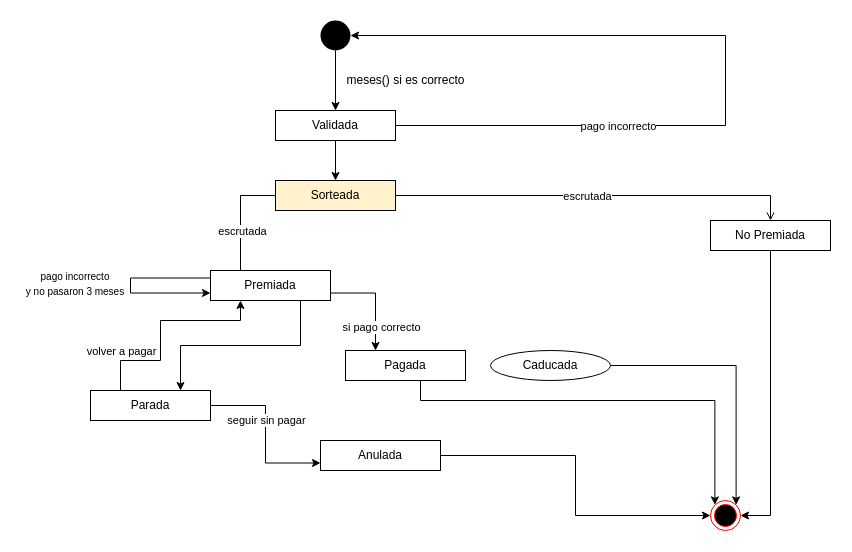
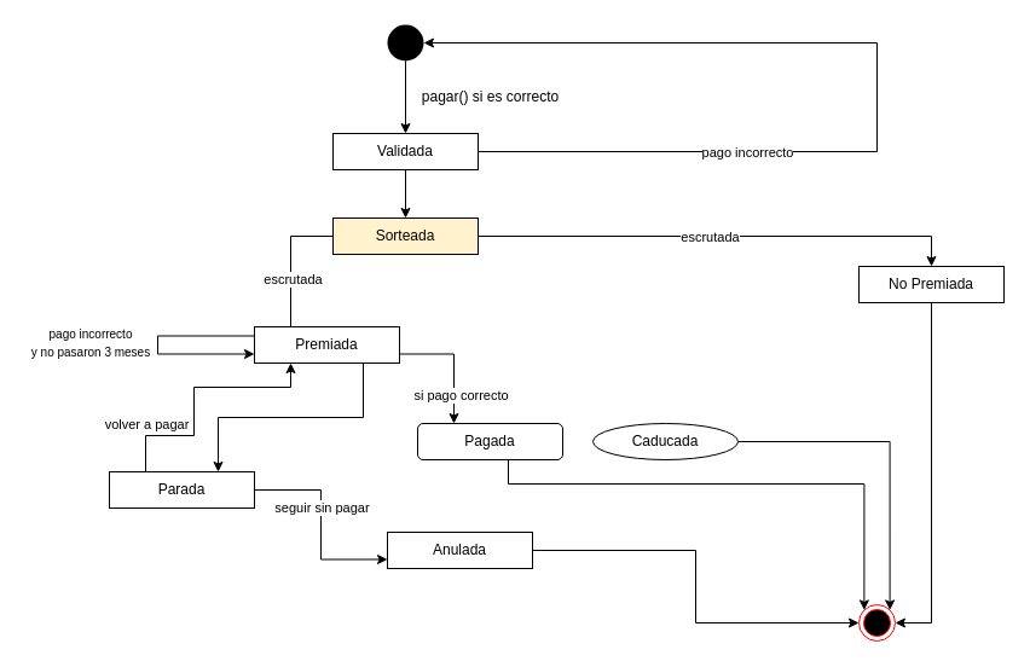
  <mxCell id="0" />
  <mxCell id="1" parent="0" />
  <mxCell id="2" value="" style="ellipse;html=1;shape=endState;fillColor=#000000;strokeColor=#ff0000;" parent="1" vertex="1"><mxGeometry x="710" y="500" width="30" height="30" as="geometry" /></mxCell>
  <mxCell id="3" style="edgeStyle=orthogonalEdgeStyle;rounded=0;orthogonalLoop=1;jettySize=auto;html=1;" parent="1" source="4" target="8" edge="1"><mxGeometry relative="1" as="geometry" /></mxCell>
  <mxCell id="4" value="" style="ellipse;fillColor=#000000;strokeColor=none;" parent="1" vertex="1"><mxGeometry x="320" y="20" width="30" height="30" as="geometry" /></mxCell>
  <mxCell id="5" style="edgeStyle=orthogonalEdgeStyle;rounded=0;orthogonalLoop=1;jettySize=auto;html=1;entryX=0.5;entryY=0;entryDx=0;entryDy=0;" parent="1" source="8" target="14" edge="1"><mxGeometry relative="1" as="geometry" /></mxCell>
  <mxCell id="6" style="edgeStyle=orthogonalEdgeStyle;rounded=0;orthogonalLoop=1;jettySize=auto;html=1;entryX=1;entryY=0.5;entryDx=0;entryDy=0;" parent="1" source="8" target="4" edge="1"><mxGeometry relative="1" as="geometry"><Array as="points"><mxPoint x="725" y="125" /><mxPoint x="725" y="35" /></Array></mxGeometry></mxCell>
  <mxCell id="7" value="pago incorrecto" style="edgeLabel;html=1;align=center;verticalAlign=middle;resizable=0;points=[];" parent="6" vertex="1" connectable="0"><mxGeometry x="-0.441" y="-2" relative="1" as="geometry"><mxPoint y="-2" as="offset" /></mxGeometry></mxCell>
  <mxCell id="8" value="&lt;div&gt;Validada&lt;/div&gt;" style="rounded=0;whiteSpace=wrap;html=1;" parent="1" vertex="1"><mxGeometry x="275" y="110" width="120" height="30" as="geometry" /></mxCell>
- <mxCell id="9" value="&lt;div&gt;meses() si es correcto&lt;/div&gt;" style="text;html=1;align=center;verticalAlign=middle;resizable=0;points=[];autosize=1;" parent="1" vertex="1"><mxGeometry x="340" y="70" width="130" height="20" as="geometry" /></mxCell>
- <mxCell id="10" style="edgeStyle=orthogonalEdgeStyle;rounded=0;orthogonalLoop=1;jettySize=auto;html=1;entryX=0.5;entryY=0;entryDx=0;entryDy=0;endArrow=open;" parent="1" source="14" target="20" edge="1"><mxGeometry relative="1" as="geometry" /></mxCell>
+ <mxCell id="9" value="&lt;div&gt;pagar() si es correcto&lt;/div&gt;" style="text;html=1;align=center;verticalAlign=middle;resizable=0;points=[];autosize=1;" parent="1" vertex="1"><mxGeometry x="340" y="70" width="130" height="20" as="geometry" /></mxCell>
+ <mxCell id="10" style="edgeStyle=orthogonalEdgeStyle;rounded=0;orthogonalLoop=1;jettySize=auto;html=1;entryX=0.5;entryY=0;entryDx=0;entryDy=0;" parent="1" source="14" target="20" edge="1"><mxGeometry relative="1" as="geometry" /></mxCell>
  <mxCell id="11" value="escrutada" style="edgeLabel;html=1;align=center;verticalAlign=middle;resizable=0;points=[];" parent="10" vertex="1" connectable="0"><mxGeometry x="-0.047" y="-4" relative="1" as="geometry"><mxPoint y="-4" as="offset" /></mxGeometry></mxCell>
  <mxCell id="12" style="edgeStyle=orthogonalEdgeStyle;rounded=0;orthogonalLoop=1;jettySize=auto;html=1;entryX=0.25;entryY=0;entryDx=0;entryDy=0;exitX=0;exitY=0.5;exitDx=0;exitDy=0;endArrow=none;" parent="1" source="14" target="18" edge="1"><mxGeometry relative="1" as="geometry" /></mxCell>
  <mxCell id="13" value="escrutada" style="edgeLabel;html=1;align=center;verticalAlign=middle;resizable=0;points=[];" parent="12" vertex="1" connectable="0"><mxGeometry x="0.073" y="1" relative="1" as="geometry"><mxPoint y="11" as="offset" /></mxGeometry></mxCell>
  <mxCell id="14" value="Sorteada" style="rounded=0;whiteSpace=wrap;html=1;fillColor=#fff2cc;" parent="1" vertex="1"><mxGeometry x="275" y="180" width="120" height="30" as="geometry" /></mxCell>
  <mxCell id="15" style="edgeStyle=orthogonalEdgeStyle;rounded=0;orthogonalLoop=1;jettySize=auto;html=1;entryX=0.25;entryY=0;entryDx=0;entryDy=0;exitX=1;exitY=0.75;exitDx=0;exitDy=0;" parent="1" source="18" target="22" edge="1"><mxGeometry relative="1" as="geometry" /></mxCell>
  <mxCell id="16" value="si pago correcto" style="edgeLabel;html=1;align=center;verticalAlign=middle;resizable=0;points=[];" parent="15" vertex="1" connectable="0"><mxGeometry x="0.2" relative="1" as="geometry"><mxPoint x="5" y="16.5" as="offset" /></mxGeometry></mxCell>
  <mxCell id="17" style="edgeStyle=orthogonalEdgeStyle;rounded=0;orthogonalLoop=1;jettySize=auto;html=1;exitX=0.75;exitY=1;exitDx=0;exitDy=0;entryX=0.75;entryY=0;entryDx=0;entryDy=0;fontSize=10;" edge="1" parent="1" source="18" target="29"><mxGeometry relative="1" as="geometry" /></mxCell>
  <mxCell id="18" value="Premiada" style="rounded=0;whiteSpace=wrap;html=1;" parent="1" vertex="1"><mxGeometry x="210" y="270" width="120" height="30" as="geometry" /></mxCell>
  <mxCell id="19" style="edgeStyle=orthogonalEdgeStyle;rounded=0;orthogonalLoop=1;jettySize=auto;html=1;entryX=1;entryY=0.5;entryDx=0;entryDy=0;exitX=1;exitY=1;exitDx=0;exitDy=0;" parent="1" source="20" target="2" edge="1"><mxGeometry relative="1" as="geometry"><Array as="points"><mxPoint x="770" y="250" /><mxPoint x="770" y="515" /></Array></mxGeometry></mxCell>
  <mxCell id="20" value="No Premiada" style="rounded=0;whiteSpace=wrap;html=1;" parent="1" vertex="1"><mxGeometry x="710" y="220" width="120" height="30" as="geometry" /></mxCell>
  <mxCell id="21" style="edgeStyle=orthogonalEdgeStyle;rounded=0;orthogonalLoop=1;jettySize=auto;html=1;entryX=0;entryY=0;entryDx=0;entryDy=0;" parent="1" source="22" target="2" edge="1"><mxGeometry relative="1" as="geometry"><Array as="points"><mxPoint x="420" y="400" /><mxPoint x="714" y="400" /></Array></mxGeometry></mxCell>
- <mxCell id="22" value="Pagada" style="rounded=0;whiteSpace=wrap;html=1;" parent="1" vertex="1"><mxGeometry x="345" y="350" width="120" height="30" as="geometry" /></mxCell>
+ <mxCell id="22" value="Pagada" style="whiteSpace=wrap;html=1;rounded=1;" parent="1" vertex="1"><mxGeometry x="345" y="350" width="120" height="30" as="geometry" /></mxCell>
  <mxCell id="23" style="edgeStyle=orthogonalEdgeStyle;rounded=0;orthogonalLoop=1;jettySize=auto;html=1;entryX=1;entryY=0;entryDx=0;entryDy=0;" parent="1" source="24" target="2" edge="1"><mxGeometry relative="1" as="geometry" /></mxCell>
  <mxCell id="24" value="Caducada" style="ellipse;whiteSpace=wrap;html=1;" parent="1" vertex="1"><mxGeometry x="490" y="350" width="120" height="30" as="geometry" /></mxCell>
  <mxCell id="25" style="edgeStyle=orthogonalEdgeStyle;rounded=0;orthogonalLoop=1;jettySize=auto;html=1;entryX=0;entryY=0.75;entryDx=0;entryDy=0;" parent="1" source="29" target="31" edge="1"><mxGeometry relative="1" as="geometry" /></mxCell>
  <mxCell id="26" value="seguir sin pagar" style="edgeLabel;html=1;align=center;verticalAlign=middle;resizable=0;points=[];" parent="25" vertex="1" connectable="0"><mxGeometry x="-0.173" relative="1" as="geometry"><mxPoint as="offset" /></mxGeometry></mxCell>
  <mxCell id="27" style="edgeStyle=orthogonalEdgeStyle;rounded=0;orthogonalLoop=1;jettySize=auto;html=1;entryX=0.25;entryY=1;entryDx=0;entryDy=0;exitX=0.25;exitY=0;exitDx=0;exitDy=0;" parent="1" source="29" target="18" edge="1"><mxGeometry relative="1" as="geometry"><Array as="points"><mxPoint x="120" y="360" /><mxPoint x="160" y="360" /><mxPoint x="160" y="320" /><mxPoint x="240" y="320" /></Array></mxGeometry></mxCell>
  <mxCell id="28" value="&lt;div&gt;volver a pagar&lt;/div&gt;" style="edgeLabel;html=1;align=center;verticalAlign=middle;resizable=0;points=[];" parent="27" vertex="1" connectable="0"><mxGeometry x="0.087" y="1" relative="1" as="geometry"><mxPoint x="-44" y="31" as="offset" /></mxGeometry></mxCell>
  <mxCell id="29" value="Parada" style="rounded=0;whiteSpace=wrap;html=1;" parent="1" vertex="1"><mxGeometry x="90" y="390" width="120" height="30" as="geometry" /></mxCell>
  <mxCell id="30" style="edgeStyle=orthogonalEdgeStyle;rounded=0;orthogonalLoop=1;jettySize=auto;html=1;entryX=0;entryY=0.5;entryDx=0;entryDy=0;" parent="1" source="31" target="2" edge="1"><mxGeometry relative="1" as="geometry" /></mxCell>
  <mxCell id="31" value="Anulada" style="rounded=0;whiteSpace=wrap;html=1;" parent="1" vertex="1"><mxGeometry x="320" y="440" width="120" height="30" as="geometry" /></mxCell>
  <mxCell id="32" style="edgeStyle=orthogonalEdgeStyle;rounded=0;orthogonalLoop=1;jettySize=auto;html=1;exitX=0;exitY=0.25;exitDx=0;exitDy=0;entryX=0;entryY=0.75;entryDx=0;entryDy=0;" edge="1" parent="1" source="18" target="18"><mxGeometry relative="1" as="geometry"><Array as="points"><mxPoint x="130" y="278" /><mxPoint x="130" y="293" /></Array></mxGeometry></mxCell>
  <mxCell id="33" value="&lt;font style=&quot;font-size: 10px&quot;&gt;pago incorrecto&lt;br&gt; y no pasaron 3 meses&lt;/font&gt;" style="text;html=1;strokeColor=none;fillColor=none;align=center;verticalAlign=middle;whiteSpace=wrap;rounded=0;strokeWidth=1;" vertex="1" parent="1"><mxGeometry x="20" y="270" width="110" height="25" as="geometry" /></mxCell>
